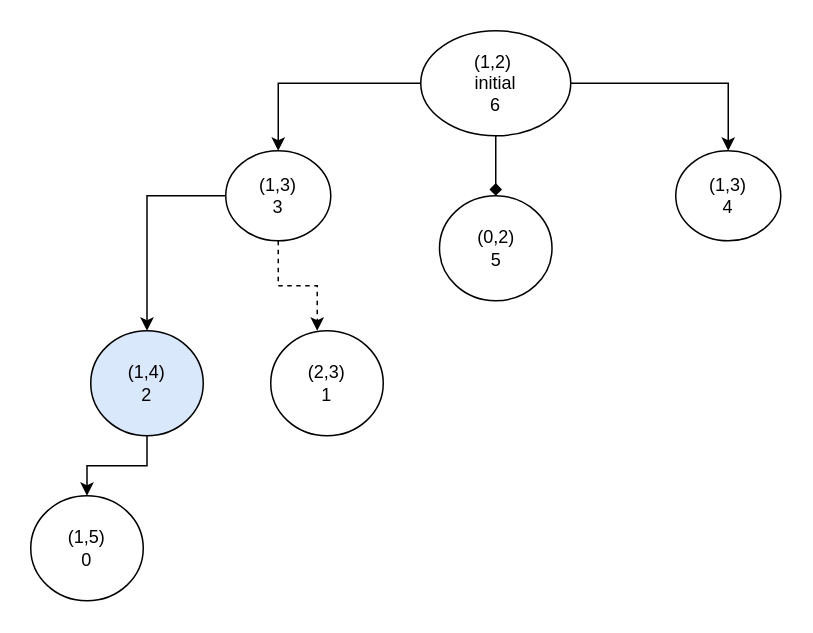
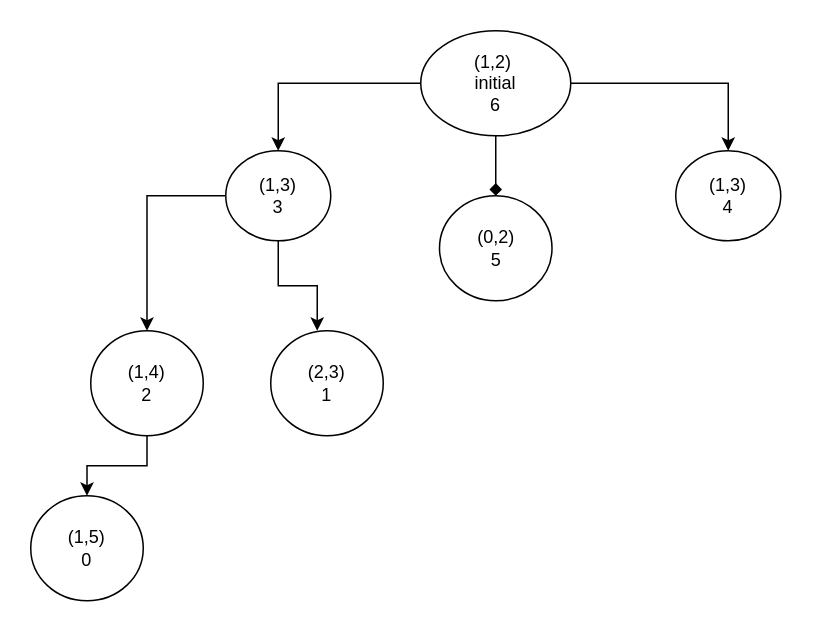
  <mxCell id="0" />
  <mxCell id="1" parent="0" />
  <mxCell id="2" style="edgeStyle=orthogonalEdgeStyle;rounded=0;orthogonalLoop=1;jettySize=auto;html=1;exitX=1;exitY=0.5;exitDx=0;exitDy=0;entryX=0.5;entryY=0;entryDx=0;entryDy=0;" parent="1" source="5" target="6" edge="1"><mxGeometry relative="1" as="geometry" /></mxCell>
  <mxCell id="3" style="edgeStyle=orthogonalEdgeStyle;rounded=0;orthogonalLoop=1;jettySize=auto;html=1;exitX=0.5;exitY=1;exitDx=0;exitDy=0;entryX=0.5;entryY=0;entryDx=0;entryDy=0;endArrow=diamond;" parent="1" source="5" target="10" edge="1"><mxGeometry relative="1" as="geometry" /></mxCell>
  <mxCell id="4" style="edgeStyle=orthogonalEdgeStyle;rounded=0;orthogonalLoop=1;jettySize=auto;html=1;entryX=0.5;entryY=0;entryDx=0;entryDy=0;" parent="1" source="5" target="9" edge="1"><mxGeometry relative="1" as="geometry" /></mxCell>
  <mxCell id="5" value="(1,2)&amp;nbsp;&lt;br&gt;initial&lt;br&gt;6" style="ellipse;whiteSpace=wrap;html=1;" parent="1" vertex="1"><mxGeometry x="280" y="20" width="100" height="70" as="geometry" /></mxCell>
  <mxCell id="6" value="(1,3)&lt;br&gt;4" style="ellipse;whiteSpace=wrap;html=1;" parent="1" vertex="1"><mxGeometry x="450" y="100" width="70" height="60" as="geometry" /></mxCell>
- <mxCell id="7" style="edgeStyle=orthogonalEdgeStyle;rounded=0;orthogonalLoop=1;jettySize=auto;html=1;entryX=0.413;entryY=0;entryDx=0;entryDy=0;entryPerimeter=0;dashed=1;" parent="1" source="9" target="13" edge="1"><mxGeometry relative="1" as="geometry" /></mxCell>
+ <mxCell id="7" style="edgeStyle=orthogonalEdgeStyle;rounded=0;orthogonalLoop=1;jettySize=auto;html=1;entryX=0.413;entryY=0;entryDx=0;entryDy=0;entryPerimeter=0;" parent="1" source="9" target="13" edge="1"><mxGeometry relative="1" as="geometry" /></mxCell>
  <mxCell id="8" style="edgeStyle=orthogonalEdgeStyle;rounded=0;orthogonalLoop=1;jettySize=auto;html=1;" parent="1" source="9" target="12" edge="1"><mxGeometry relative="1" as="geometry" /></mxCell>
  <mxCell id="9" value="(1,3)&lt;br&gt;3" style="ellipse;whiteSpace=wrap;html=1;" parent="1" vertex="1"><mxGeometry x="150" y="100" width="70" height="60" as="geometry" /></mxCell>
  <mxCell id="10" value="(0,2)&lt;br&gt;5" style="ellipse;whiteSpace=wrap;html=1;" parent="1" vertex="1"><mxGeometry x="292.5" y="130" width="75" height="70" as="geometry" /></mxCell>
  <mxCell id="11" style="edgeStyle=orthogonalEdgeStyle;rounded=0;orthogonalLoop=1;jettySize=auto;html=1;entryX=0.5;entryY=0;entryDx=0;entryDy=0;" parent="1" source="12" target="14" edge="1"><mxGeometry relative="1" as="geometry" /></mxCell>
- <mxCell id="12" value="(1,4)&lt;br&gt;2" style="ellipse;whiteSpace=wrap;html=1;fillColor=#dae8fc;" parent="1" vertex="1"><mxGeometry x="60" y="220" width="75" height="70" as="geometry" /></mxCell>
+ <mxCell id="12" value="(1,4)&lt;br&gt;2" style="ellipse;whiteSpace=wrap;html=1;" parent="1" vertex="1"><mxGeometry x="60" y="220" width="75" height="70" as="geometry" /></mxCell>
  <mxCell id="13" value="(2,3)&lt;br&gt;1" style="ellipse;whiteSpace=wrap;html=1;" parent="1" vertex="1"><mxGeometry x="180" y="220" width="75" height="70" as="geometry" /></mxCell>
  <mxCell id="14" value="(1,5)&lt;br&gt;0" style="ellipse;whiteSpace=wrap;html=1;" parent="1" vertex="1"><mxGeometry x="20" y="330" width="75" height="70" as="geometry" /></mxCell>
